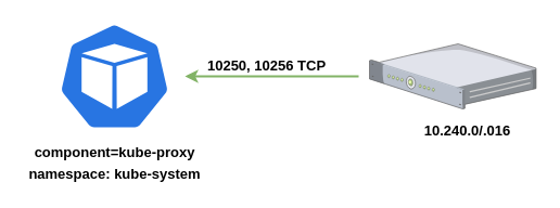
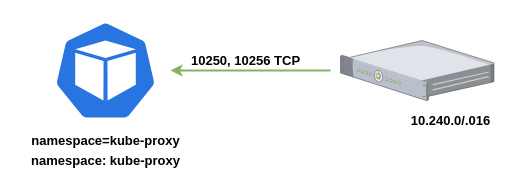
  <mxCell id="0" />
  <mxCell id="1" parent="0" />
  <mxCell id="2" value="" style="html=1;dashed=0;whitespace=wrap;fillColor=#2875E2;strokeColor=#ffffff;points=[[0.005,0.63,0],[0.1,0.2,0],[0.9,0.2,0],[0.5,0,0],[0.995,0.63,0],[0.72,0.99,0],[0.5,1,0],[0.28,0.99,0]];shape=mxgraph.kubernetes.icon;prIcon=pod;rounded=1;" vertex="1" parent="1"><mxGeometry x="50" y="20" width="110" height="100" as="geometry" /></mxCell>
- <mxCell id="3" value="&lt;span style=&quot;font-size: 13px&quot;&gt;&lt;b&gt;component=kube-proxy&lt;/b&gt;&lt;/span&gt;" style="text;html=1;align=center;verticalAlign=middle;resizable=0;points=[];autosize=1;" vertex="1" parent="1"><mxGeometry x="25" y="130" width="160" height="20" as="geometry" /></mxCell>
- <mxCell id="4" value="&lt;b&gt;&lt;font style=&quot;font-size: 13px&quot;&gt;namespace: kube-system&lt;/font&gt;&lt;/b&gt;" style="text;html=1;align=center;verticalAlign=middle;resizable=0;points=[];autosize=1;" vertex="1" parent="1"><mxGeometry x="20" y="150" width="170" height="20" as="geometry" /></mxCell>
- <mxCell id="5" value="&lt;b&gt;&lt;font style=&quot;font-size: 13px&quot;&gt;10.240.0/.016&lt;/font&gt;&lt;/b&gt;" style="text;html=1;align=center;verticalAlign=middle;resizable=0;points=[];autosize=1;" vertex="1" parent="1"><mxGeometry x="380" y="110" width="100" height="20" as="geometry" /></mxCell>
+ <mxCell id="3" value="&lt;span style=&quot;font-size: 13px&quot;&gt;&lt;b&gt;namespace=kube-proxy&lt;/b&gt;&lt;/span&gt;" style="text;html=1;align=center;verticalAlign=middle;resizable=0;points=[];autosize=1;" vertex="1" parent="1"><mxGeometry x="25" y="130" width="160" height="20" as="geometry" /></mxCell>
+ <mxCell id="4" value="&lt;b&gt;&lt;font style=&quot;font-size: 13px&quot;&gt;namespace: kube-proxy&lt;/font&gt;&lt;/b&gt;" style="text;html=1;align=center;verticalAlign=middle;resizable=0;points=[];autosize=1;" vertex="1" parent="1"><mxGeometry x="20" y="150" width="170" height="20" as="geometry" /></mxCell>
+ <mxCell id="5" value="&lt;b&gt;&lt;font style=&quot;font-size: 13px&quot;&gt;10.240.0/.016&lt;/font&gt;&lt;/b&gt;" style="text;html=1;align=center;verticalAlign=middle;resizable=0;points=[];autosize=1;" vertex="1" parent="1"><mxGeometry x="400" y="110" width="100" height="20" as="geometry" /></mxCell>
  <mxCell id="6" value="" style="endArrow=classic;html=1;strokeWidth=2;fillColor=#d5e8d4;strokeColor=#82b366;" edge="1" parent="1"><mxGeometry width="50" height="50" relative="1" as="geometry"><mxPoint x="330" y="70" as="sourcePoint" /><mxPoint x="170" y="70" as="targetPoint" /></mxGeometry></mxCell>
  <mxCell id="7" value="" style="verticalLabelPosition=bottom;aspect=fixed;html=1;verticalAlign=top;strokeColor=none;align=center;outlineConnect=0;shape=mxgraph.citrix.1u_2u_server;" vertex="1" parent="1"><mxGeometry x="340" y="40" width="153.45" height="60" as="geometry" /></mxCell>
  <mxCell id="8" value="&lt;b&gt;&lt;font style=&quot;font-size: 13px&quot;&gt;10250, 10256 TCP&lt;/font&gt;&lt;/b&gt;" style="text;html=1;align=center;verticalAlign=middle;resizable=0;points=[];autosize=1;" vertex="1" parent="1"><mxGeometry x="185" y="50" width="120" height="20" as="geometry" /></mxCell>
